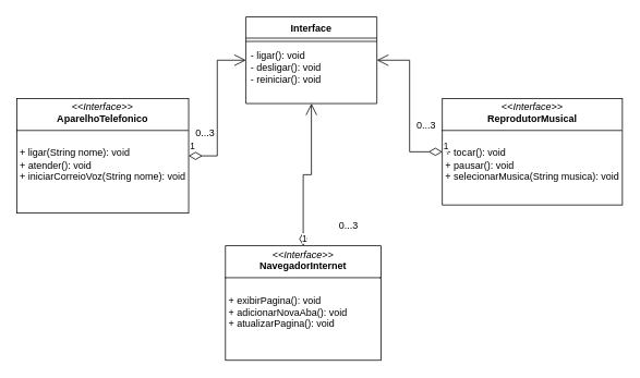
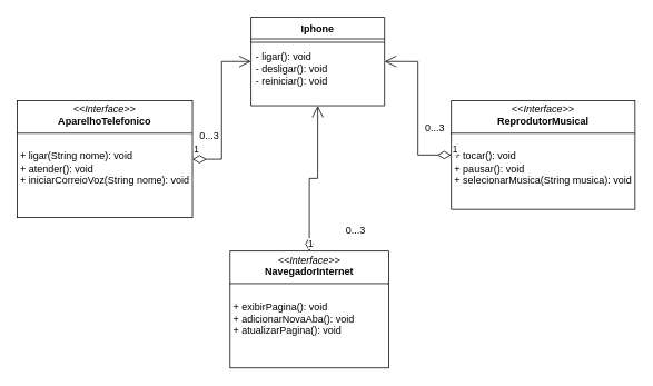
  <mxCell id="0" />
  <mxCell id="1" parent="0" />
- <mxCell id="2" value="Interface" style="swimlane;fontStyle=1;align=center;verticalAlign=top;childLayout=stackLayout;horizontal=1;startSize=26;horizontalStack=0;resizeParent=1;resizeParentMax=0;resizeLast=0;collapsible=1;marginBottom=0;whiteSpace=wrap;html=1;" parent="1" vertex="1"><mxGeometry x="300" y="20" width="160" height="106" as="geometry" /></mxCell>
+ <mxCell id="2" value="Iphone" style="swimlane;fontStyle=1;align=center;verticalAlign=top;childLayout=stackLayout;horizontal=1;startSize=26;horizontalStack=0;resizeParent=1;resizeParentMax=0;resizeLast=0;collapsible=1;marginBottom=0;whiteSpace=wrap;html=1;" parent="1" vertex="1"><mxGeometry x="300" y="20" width="160" height="106" as="geometry" /></mxCell>
  <mxCell id="3" value="" style="line;strokeWidth=1;fillColor=none;align=left;verticalAlign=middle;spacingTop=-1;spacingLeft=3;spacingRight=3;rotatable=0;labelPosition=right;points=[];portConstraint=eastwest;strokeColor=inherit;" parent="2" vertex="1"><mxGeometry y="26" width="160" height="8" as="geometry" /></mxCell>
  <mxCell id="4" value="- ligar(): void&lt;div&gt;- desligar(): void&lt;/div&gt;&lt;div&gt;- reiniciar(): void&lt;/div&gt;" style="text;strokeColor=none;fillColor=none;align=left;verticalAlign=top;spacingLeft=4;spacingRight=4;overflow=hidden;rotatable=0;points=[[0,0.5],[1,0.5]];portConstraint=eastwest;whiteSpace=wrap;html=1;" parent="2" vertex="1"><mxGeometry y="34" width="160" height="72" as="geometry" /></mxCell>
  <mxCell id="5" value="&lt;p style=&quot;margin:0px;margin-top:4px;text-align:center;&quot;&gt;&lt;i&gt;&amp;lt;&amp;lt;Interface&amp;gt;&amp;gt;&lt;/i&gt;&lt;br&gt;&lt;b&gt;ReprodutorMusical&lt;/b&gt;&lt;/p&gt;&lt;hr size=&quot;1&quot; style=&quot;border-style:solid;&quot;&gt;&lt;p style=&quot;margin:0px;margin-left:4px;&quot;&gt;&lt;br&gt;&lt;span style=&quot;background-color: initial;&quot;&gt;+ tocar(): void&lt;/span&gt;&lt;br&gt;&lt;/p&gt;&lt;p style=&quot;margin:0px;margin-left:4px;&quot;&gt;+ pausar(): void&lt;/p&gt;&lt;p style=&quot;margin:0px;margin-left:4px;&quot;&gt;+ selecionarMusica(String musica): void&lt;/p&gt;" style="verticalAlign=top;align=left;overflow=fill;html=1;whiteSpace=wrap;" parent="1" vertex="1"><mxGeometry x="540" y="120" width="220" height="130" as="geometry" /></mxCell>
  <mxCell id="6" value="&lt;p style=&quot;margin:0px;margin-top:4px;text-align:center;&quot;&gt;&lt;i&gt;&amp;lt;&amp;lt;Interface&amp;gt;&amp;gt;&lt;/i&gt;&lt;br&gt;&lt;b&gt;AparelhoTelefonico&lt;/b&gt;&lt;/p&gt;&lt;hr size=&quot;1&quot; style=&quot;border-style:solid;&quot;&gt;&lt;p style=&quot;margin:0px;margin-left:4px;&quot;&gt;&lt;br&gt;&lt;/p&gt;&lt;p style=&quot;margin:0px;margin-left:4px;&quot;&gt;+ ligar(String nome): void&lt;br&gt;+ atender(): void&lt;/p&gt;&lt;p style=&quot;margin:0px;margin-left:4px;&quot;&gt;+ iniciarCorreioVoz(String nome): void&lt;/p&gt;" style="verticalAlign=top;align=left;overflow=fill;html=1;whiteSpace=wrap;" parent="1" vertex="1"><mxGeometry x="20" y="120" width="210" height="140" as="geometry" /></mxCell>
  <mxCell id="7" value="1" style="endArrow=open;html=1;endSize=12;startArrow=diamondThin;startSize=14;startFill=0;edgeStyle=orthogonalEdgeStyle;align=left;verticalAlign=bottom;rounded=0;" parent="1" source="5" target="2" edge="1"><mxGeometry x="-1" y="3" relative="1" as="geometry"><mxPoint x="310" y="240" as="sourcePoint" /><mxPoint x="470" y="240" as="targetPoint" /></mxGeometry></mxCell>
  <mxCell id="8" value="1" style="endArrow=open;html=1;endSize=12;startArrow=diamondThin;startSize=14;startFill=0;edgeStyle=orthogonalEdgeStyle;align=left;verticalAlign=bottom;rounded=0;" parent="1" source="6" target="2" edge="1"><mxGeometry x="-1" y="3" relative="1" as="geometry"><mxPoint x="250" y="220" as="sourcePoint" /><mxPoint x="350" y="220" as="targetPoint" /></mxGeometry></mxCell>
  <mxCell id="9" value="1" style="endArrow=open;html=1;endSize=12;startArrow=diamondThin;startSize=14;startFill=0;edgeStyle=orthogonalEdgeStyle;align=left;verticalAlign=bottom;rounded=0;" parent="1" source="12" target="2" edge="1"><mxGeometry x="-1" y="3" relative="1" as="geometry"><mxPoint x="380" y="300" as="sourcePoint" /><mxPoint x="490" y="220" as="targetPoint" /></mxGeometry></mxCell>
  <mxCell id="10" value="0...3" style="text;html=1;align=center;verticalAlign=middle;resizable=0;points=[];autosize=1;strokeColor=none;fillColor=none;" parent="1" vertex="1"><mxGeometry x="495" y="138" width="50" height="30" as="geometry" /></mxCell>
  <mxCell id="11" value="0...3" style="text;html=1;align=center;verticalAlign=middle;resizable=0;points=[];autosize=1;strokeColor=none;fillColor=none;" parent="1" vertex="1"><mxGeometry x="225" y="148" width="50" height="30" as="geometry" /></mxCell>
  <mxCell id="12" value="&lt;p style=&quot;margin:0px;margin-top:4px;text-align:center;&quot;&gt;&lt;i&gt;&amp;lt;&amp;lt;Interface&amp;gt;&amp;gt;&lt;/i&gt;&lt;br&gt;&lt;b&gt;NavegadorInternet&lt;/b&gt;&lt;/p&gt;&lt;hr size=&quot;1&quot; style=&quot;border-style:solid;&quot;&gt;&lt;p style=&quot;margin:0px;margin-left:4px;&quot;&gt;&lt;br&gt;&lt;/p&gt;&lt;p style=&quot;margin:0px;margin-left:4px;&quot;&gt;+ exibirPagina(): void&lt;br&gt;+ adicionarNovaAba(): void&lt;/p&gt;&lt;p style=&quot;margin:0px;margin-left:4px;&quot;&gt;+ atualizarPagina(): void&lt;/p&gt;" style="verticalAlign=top;align=left;overflow=fill;html=1;whiteSpace=wrap;" parent="1" vertex="1"><mxGeometry x="275" y="300" width="190" height="140" as="geometry" /></mxCell>
  <mxCell id="13" value="0...3" style="text;html=1;align=center;verticalAlign=middle;resizable=0;points=[];autosize=1;strokeColor=none;fillColor=none;" parent="1" vertex="1"><mxGeometry x="400" y="260" width="50" height="30" as="geometry" /></mxCell>
